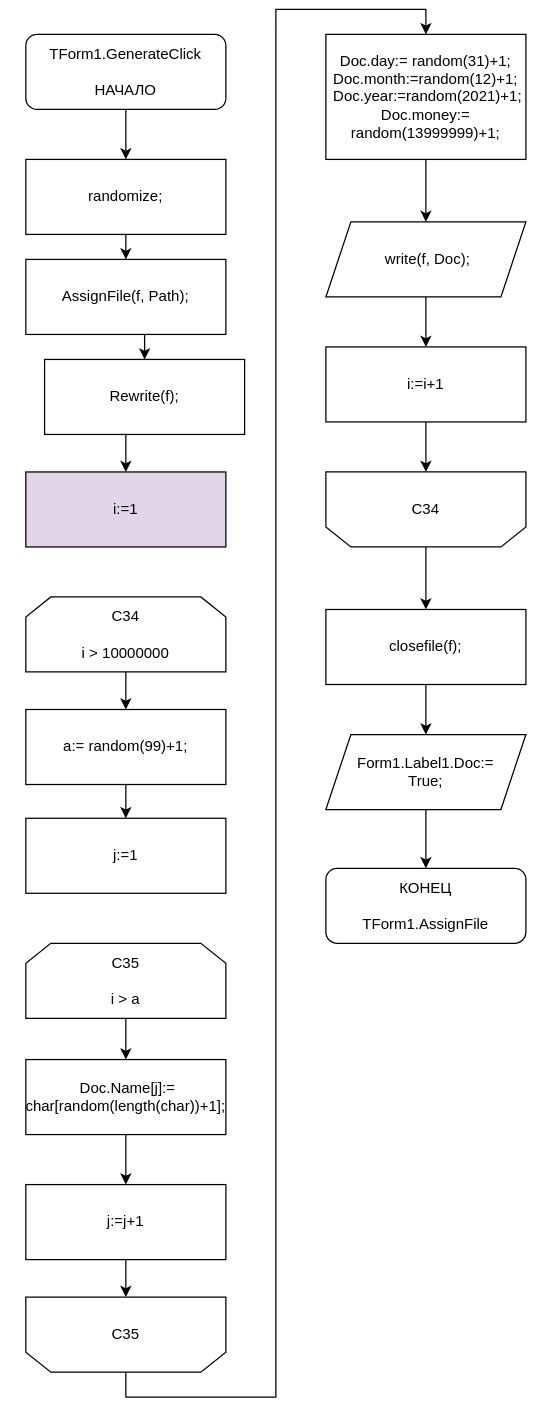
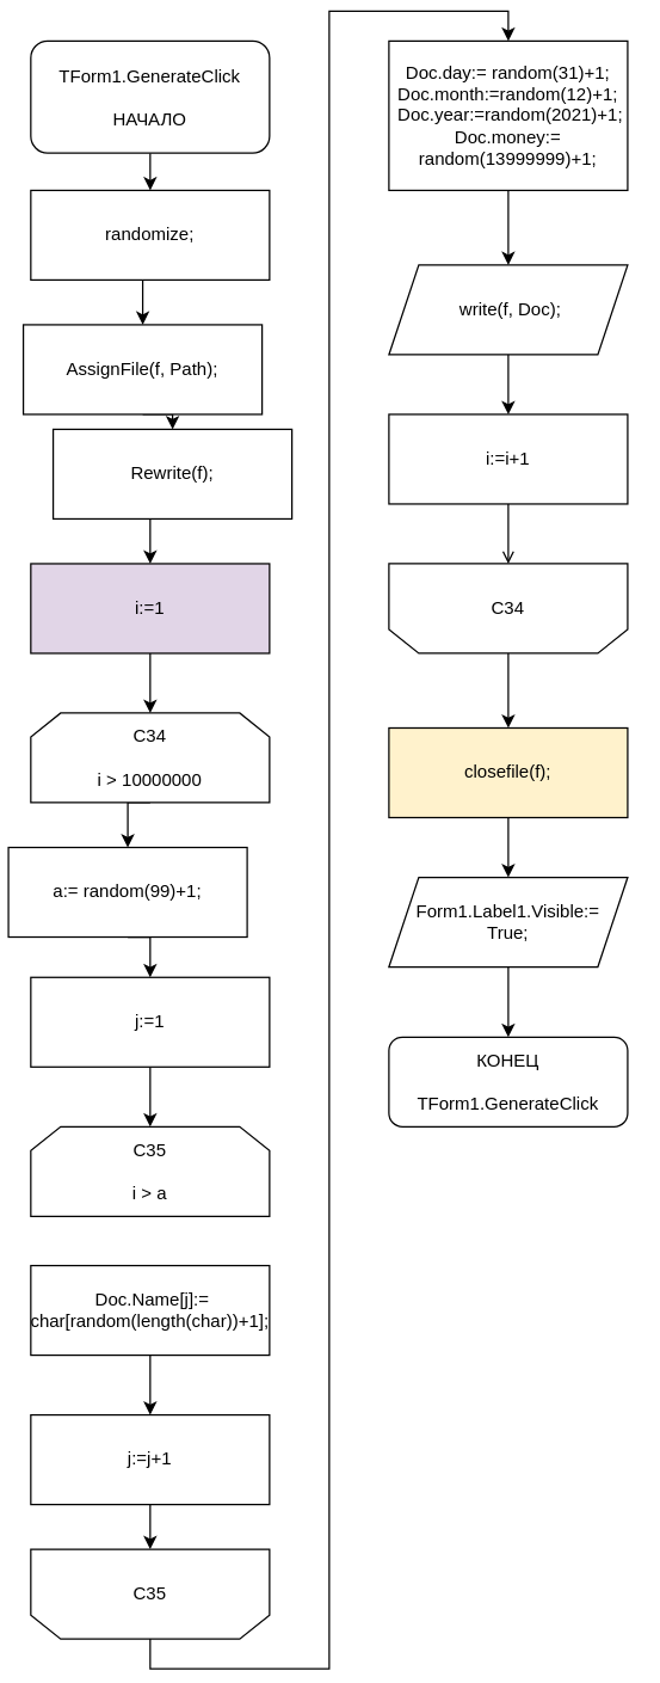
  <mxCell id="0" />
  <mxCell id="1" parent="0" />
  <mxCell id="2" style="edgeStyle=orthogonalEdgeStyle;rounded=0;orthogonalLoop=1;jettySize=auto;html=1;exitX=0.5;exitY=1;exitDx=0;exitDy=0;entryX=0.5;entryY=0;entryDx=0;entryDy=0;" edge="1" parent="1" source="3" target="5"><mxGeometry relative="1" as="geometry" /></mxCell>
- <mxCell id="3" value="TForm1.GenerateClick&lt;br&gt;&lt;br&gt;НАЧАЛО" style="rounded=1;whiteSpace=wrap;html=1;" vertex="1" parent="1"><mxGeometry x="20" y="20" width="160" height="60" as="geometry" /></mxCell>
+ <mxCell id="3" value="TForm1.GenerateClick&lt;br&gt;&lt;br&gt;НАЧАЛО" style="rounded=1;whiteSpace=wrap;html=1;" vertex="1" parent="1"><mxGeometry x="20" y="20" width="160" height="75" as="geometry" /></mxCell>
  <mxCell id="4" style="edgeStyle=orthogonalEdgeStyle;rounded=0;orthogonalLoop=1;jettySize=auto;html=1;exitX=0.5;exitY=1;exitDx=0;exitDy=0;entryX=0.5;entryY=0;entryDx=0;entryDy=0;" edge="1" parent="1" source="5" target="9"><mxGeometry relative="1" as="geometry" /></mxCell>
  <mxCell id="5" value="randomize;" style="rounded=0;whiteSpace=wrap;html=1;" vertex="1" parent="1"><mxGeometry x="20" y="120" width="160" height="60" as="geometry" /></mxCell>
  <mxCell id="6" style="edgeStyle=orthogonalEdgeStyle;rounded=0;orthogonalLoop=1;jettySize=auto;html=1;exitX=0.5;exitY=1;exitDx=0;exitDy=0;entryX=0.5;entryY=0;entryDx=0;entryDy=0;" edge="1" parent="1" source="7" target="11"><mxGeometry relative="1" as="geometry" /></mxCell>
  <mxCell id="7" value="Rewrite(f);" style="rounded=0;whiteSpace=wrap;html=1;" vertex="1" parent="1"><mxGeometry x="35" y="280" width="160" height="60" as="geometry" /></mxCell>
  <mxCell id="8" style="edgeStyle=orthogonalEdgeStyle;rounded=0;orthogonalLoop=1;jettySize=auto;html=1;exitX=0.5;exitY=1;exitDx=0;exitDy=0;entryX=0.5;entryY=0;entryDx=0;entryDy=0;" edge="1" parent="1" source="9" target="7"><mxGeometry relative="1" as="geometry" /></mxCell>
- <mxCell id="9" value="AssignFile(f, Path);" style="rounded=0;whiteSpace=wrap;html=1;" vertex="1" parent="1"><mxGeometry x="20" y="200" width="160" height="60" as="geometry" /></mxCell>
+ <mxCell id="9" value="AssignFile(f, Path);" style="rounded=0;whiteSpace=wrap;html=1;" vertex="1" parent="1"><mxGeometry x="15" y="210" width="160" height="60" as="geometry" /></mxCell>
+ <mxCell id="10" style="edgeStyle=orthogonalEdgeStyle;rounded=0;orthogonalLoop=1;jettySize=auto;html=1;exitX=0.5;exitY=1;exitDx=0;exitDy=0;entryX=0.5;entryY=0;entryDx=0;entryDy=0;" edge="1" parent="1" source="11" target="13"><mxGeometry relative="1" as="geometry" /></mxCell>
  <mxCell id="11" value="i:=1" style="rounded=0;whiteSpace=wrap;html=1;fillColor=#e1d5e7;" vertex="1" parent="1"><mxGeometry x="20" y="370" width="160" height="60" as="geometry" /></mxCell>
  <mxCell id="12" style="edgeStyle=orthogonalEdgeStyle;rounded=0;orthogonalLoop=1;jettySize=auto;html=1;exitX=0.5;exitY=1;exitDx=0;exitDy=0;entryX=0.5;entryY=0;entryDx=0;entryDy=0;" edge="1" parent="1" source="13" target="15"><mxGeometry relative="1" as="geometry" /></mxCell>
  <mxCell id="13" value="C34&lt;br&gt;&lt;br&gt;i &amp;gt; 10000000" style="shape=loopLimit;whiteSpace=wrap;html=1;" vertex="1" parent="1"><mxGeometry x="20" y="470" width="160" height="60" as="geometry" /></mxCell>
  <mxCell id="14" style="edgeStyle=orthogonalEdgeStyle;rounded=0;orthogonalLoop=1;jettySize=auto;html=1;exitX=0.5;exitY=1;exitDx=0;exitDy=0;entryX=0.5;entryY=0;entryDx=0;entryDy=0;" edge="1" parent="1" source="15" target="17"><mxGeometry relative="1" as="geometry" /></mxCell>
- <mxCell id="15" value="a:= random(99)+1;" style="rounded=0;whiteSpace=wrap;html=1;" vertex="1" parent="1"><mxGeometry x="20" y="560" width="160" height="60" as="geometry" /></mxCell>
+ <mxCell id="15" value="a:= random(99)+1;" style="rounded=0;whiteSpace=wrap;html=1;" vertex="1" parent="1"><mxGeometry x="5" y="560" width="160" height="60" as="geometry" /></mxCell>
+ <mxCell id="16" style="edgeStyle=orthogonalEdgeStyle;rounded=0;orthogonalLoop=1;jettySize=auto;html=1;exitX=0.5;exitY=1;exitDx=0;exitDy=0;entryX=0.5;entryY=0;entryDx=0;entryDy=0;" edge="1" parent="1" source="17" target="19"><mxGeometry relative="1" as="geometry" /></mxCell>
  <mxCell id="17" value="j:=1" style="rounded=0;whiteSpace=wrap;html=1;" vertex="1" parent="1"><mxGeometry x="20" y="647" width="160" height="60" as="geometry" /></mxCell>
- <mxCell id="18" style="edgeStyle=orthogonalEdgeStyle;rounded=0;orthogonalLoop=1;jettySize=auto;html=1;exitX=0.5;exitY=1;exitDx=0;exitDy=0;" edge="1" parent="1" source="19" target="21"><mxGeometry relative="1" as="geometry" /></mxCell>
  <mxCell id="19" value="C35&lt;br&gt;&lt;br&gt;i &amp;gt; a" style="shape=loopLimit;whiteSpace=wrap;html=1;" vertex="1" parent="1"><mxGeometry x="20" y="747" width="160" height="60" as="geometry" /></mxCell>
  <mxCell id="20" style="edgeStyle=orthogonalEdgeStyle;rounded=0;orthogonalLoop=1;jettySize=auto;html=1;exitX=0.5;exitY=1;exitDx=0;exitDy=0;entryX=0.5;entryY=0;entryDx=0;entryDy=0;" edge="1" parent="1" source="21" target="29"><mxGeometry relative="1" as="geometry" /></mxCell>
  <mxCell id="21" value="&amp;nbsp;Doc.Name[j]:= char[random(length(char))+1];" style="rounded=0;whiteSpace=wrap;html=1;" vertex="1" parent="1"><mxGeometry x="20" y="840" width="160" height="60" as="geometry" /></mxCell>
  <mxCell id="22" style="edgeStyle=orthogonalEdgeStyle;rounded=0;orthogonalLoop=1;jettySize=auto;html=1;exitX=0.5;exitY=0;exitDx=0;exitDy=0;entryX=0.5;entryY=0;entryDx=0;entryDy=0;" edge="1" parent="1" source="23" target="25"><mxGeometry relative="1" as="geometry"><mxPoint x="240" y="-198" as="targetPoint" /></mxGeometry></mxCell>
  <mxCell id="23" value="C35" style="shape=loopLimit;whiteSpace=wrap;html=1;direction=west;" vertex="1" parent="1"><mxGeometry x="20" y="1030" width="160" height="60" as="geometry" /></mxCell>
  <mxCell id="24" style="edgeStyle=orthogonalEdgeStyle;rounded=0;orthogonalLoop=1;jettySize=auto;html=1;exitX=0.5;exitY=1;exitDx=0;exitDy=0;entryX=0.5;entryY=0;entryDx=0;entryDy=0;" edge="1" parent="1" source="25" target="27"><mxGeometry relative="1" as="geometry" /></mxCell>
  <mxCell id="25" value="&lt;div&gt;Doc.day:= random(31)+1;&lt;/div&gt;&lt;div&gt;&amp;nbsp;Doc.month:=random(12)+1;&lt;span&gt;&amp;nbsp; &amp;nbsp;Doc.year:=random(2021)+1;&lt;/span&gt;&lt;/div&gt;&lt;div&gt;&lt;span&gt;Doc.money:= random(13999999)+1;&lt;/span&gt;&lt;/div&gt;" style="rounded=0;whiteSpace=wrap;html=1;" vertex="1" parent="1"><mxGeometry x="260" y="20" width="160" height="100" as="geometry" /></mxCell>
  <mxCell id="26" style="edgeStyle=orthogonalEdgeStyle;rounded=0;orthogonalLoop=1;jettySize=auto;html=1;exitX=0.5;exitY=1;exitDx=0;exitDy=0;" edge="1" parent="1" source="27" target="31"><mxGeometry relative="1" as="geometry" /></mxCell>
  <mxCell id="27" value="&amp;nbsp;write(f, Doc);" style="shape=parallelogram;perimeter=parallelogramPerimeter;whiteSpace=wrap;html=1;fixedSize=1;" vertex="1" parent="1"><mxGeometry x="260" y="170" width="160" height="60" as="geometry" /></mxCell>
  <mxCell id="28" style="edgeStyle=orthogonalEdgeStyle;rounded=0;orthogonalLoop=1;jettySize=auto;html=1;exitX=0.5;exitY=1;exitDx=0;exitDy=0;entryX=0.5;entryY=1;entryDx=0;entryDy=0;" edge="1" parent="1" source="29" target="23"><mxGeometry relative="1" as="geometry" /></mxCell>
  <mxCell id="29" value="j:=j+1" style="rounded=0;whiteSpace=wrap;html=1;" vertex="1" parent="1"><mxGeometry x="20" y="940" width="160" height="60" as="geometry" /></mxCell>
- <mxCell id="30" style="edgeStyle=orthogonalEdgeStyle;rounded=0;orthogonalLoop=1;jettySize=auto;html=1;exitX=0.5;exitY=1;exitDx=0;exitDy=0;entryX=0.5;entryY=1;entryDx=0;entryDy=0;" edge="1" parent="1" source="31" target="33"><mxGeometry relative="1" as="geometry" /></mxCell>
+ <mxCell id="30" style="edgeStyle=orthogonalEdgeStyle;rounded=0;orthogonalLoop=1;jettySize=auto;html=1;exitX=0.5;exitY=1;exitDx=0;exitDy=0;entryX=0.5;entryY=1;entryDx=0;entryDy=0;endArrow=open;" edge="1" parent="1" source="31" target="33"><mxGeometry relative="1" as="geometry" /></mxCell>
  <mxCell id="31" value="i:=i+1" style="rounded=0;whiteSpace=wrap;html=1;" vertex="1" parent="1"><mxGeometry x="260" y="270" width="160" height="60" as="geometry" /></mxCell>
  <mxCell id="32" style="edgeStyle=orthogonalEdgeStyle;rounded=0;orthogonalLoop=1;jettySize=auto;html=1;exitX=0.5;exitY=0;exitDx=0;exitDy=0;entryX=0.5;entryY=0;entryDx=0;entryDy=0;" edge="1" parent="1" source="33" target="35"><mxGeometry relative="1" as="geometry" /></mxCell>
  <mxCell id="33" value="C34" style="shape=loopLimit;whiteSpace=wrap;html=1;direction=west;" vertex="1" parent="1"><mxGeometry x="260" y="370" width="160" height="60" as="geometry" /></mxCell>
  <mxCell id="34" style="edgeStyle=orthogonalEdgeStyle;rounded=0;orthogonalLoop=1;jettySize=auto;html=1;exitX=0.5;exitY=1;exitDx=0;exitDy=0;entryX=0.5;entryY=0;entryDx=0;entryDy=0;" edge="1" parent="1" source="35" target="37"><mxGeometry relative="1" as="geometry" /></mxCell>
- <mxCell id="35" value="closefile(f);" style="rounded=0;whiteSpace=wrap;html=1;" vertex="1" parent="1"><mxGeometry x="260" y="480" width="160" height="60" as="geometry" /></mxCell>
+ <mxCell id="35" value="closefile(f);" style="rounded=0;whiteSpace=wrap;html=1;fillColor=#fff2cc;" vertex="1" parent="1"><mxGeometry x="260" y="480" width="160" height="60" as="geometry" /></mxCell>
  <mxCell id="36" style="edgeStyle=orthogonalEdgeStyle;rounded=0;orthogonalLoop=1;jettySize=auto;html=1;exitX=0.5;exitY=1;exitDx=0;exitDy=0;entryX=0.5;entryY=1;entryDx=0;entryDy=0;" edge="1" parent="1" source="37" target="38"><mxGeometry relative="1" as="geometry" /></mxCell>
- <mxCell id="37" value="Form1.Label1.Doc:=&lt;br&gt;True;" style="shape=parallelogram;perimeter=parallelogramPerimeter;whiteSpace=wrap;html=1;fixedSize=1;" vertex="1" parent="1"><mxGeometry x="260" y="580" width="160" height="60" as="geometry" /></mxCell>
- <mxCell id="38" value="КОНЕЦ&lt;br&gt;&lt;br&gt;TForm1.AssignFile" style="rounded=1;whiteSpace=wrap;html=1;direction=west;" vertex="1" parent="1"><mxGeometry x="260" y="687" width="160" height="60" as="geometry" /></mxCell>
+ <mxCell id="37" value="Form1.Label1.Visible:=&lt;br&gt;True;" style="shape=parallelogram;perimeter=parallelogramPerimeter;whiteSpace=wrap;html=1;fixedSize=1;" vertex="1" parent="1"><mxGeometry x="260" y="580" width="160" height="60" as="geometry" /></mxCell>
+ <mxCell id="38" value="КОНЕЦ&lt;br&gt;&lt;br&gt;TForm1.GenerateClick" style="rounded=1;whiteSpace=wrap;html=1;direction=west;" vertex="1" parent="1"><mxGeometry x="260" y="687" width="160" height="60" as="geometry" /></mxCell>
